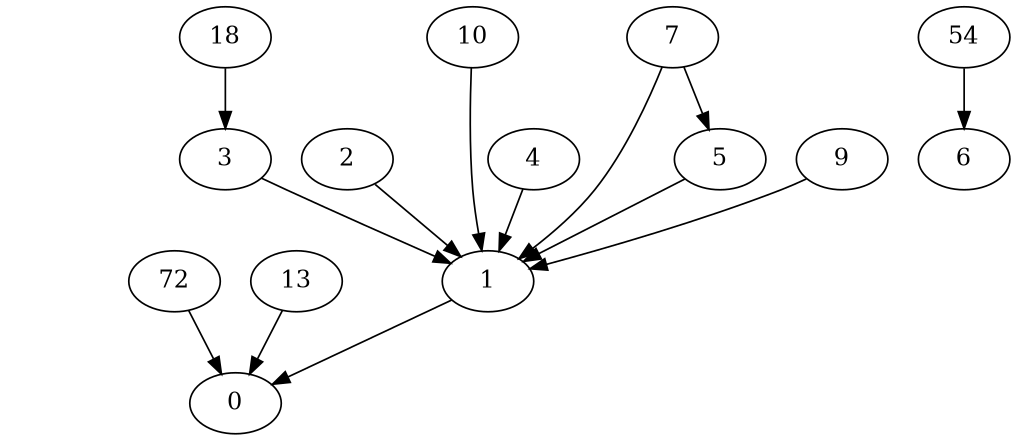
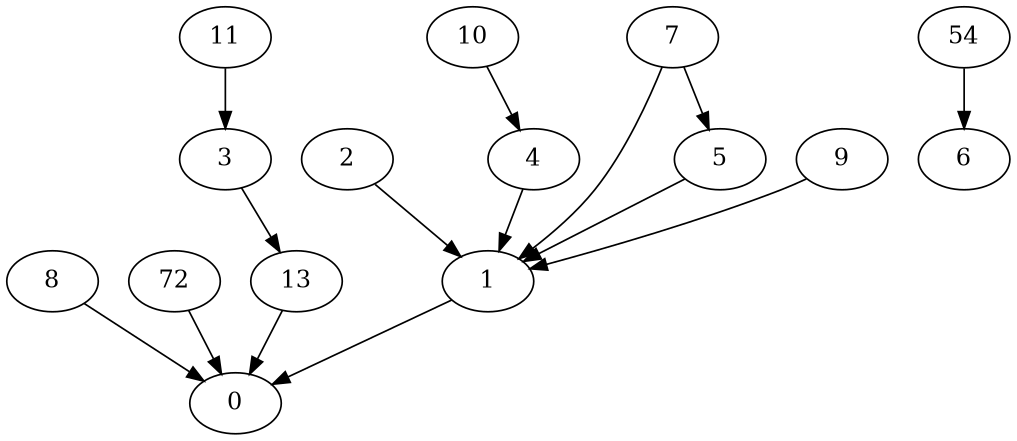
  digraph {
    1
    0
    2
    3
    4
    5
    7
+   8
    9
    10
-   11 [label=18]
+   11
    n12 [label=72]
    13
    n14 [label=54]
    6
    1 -> 0
    2 -> 1
-   3 -> 1
+   3 -> 13
    4 -> 1
    5 -> 1
    7 -> 1
    7 -> 5
+   8 -> 0
    9 -> 1
-   10 -> 1
+   10 -> 4
    11 -> 3
    n12 -> 0
    13 -> 0
    n14 -> 6
  }
